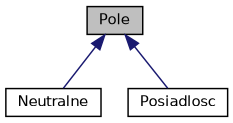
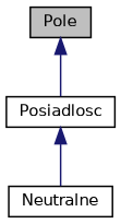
  digraph {
    node [color=black fillcolor=white fontname=Helvetica fontsize=10 shape=record style=filled]
    edge [color=midnightblue dir=back fontname=Helvetica fontsize=10 labelfontname=Helvetica labelfontsize=10 style=solid]
    n1 [fillcolor=grey75 fontcolor=black height=0.2 label=Pole width=0.4]
    n2 [height=0.2 label=Neutralne width=0.4]
    n3 [height=0.2 label=Posiadlosc width=0.4]
-   n1 -> n2
+   n3 -> n2
    n1 -> n3
  }
